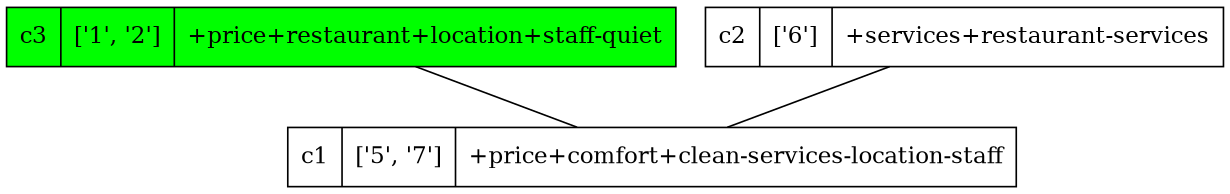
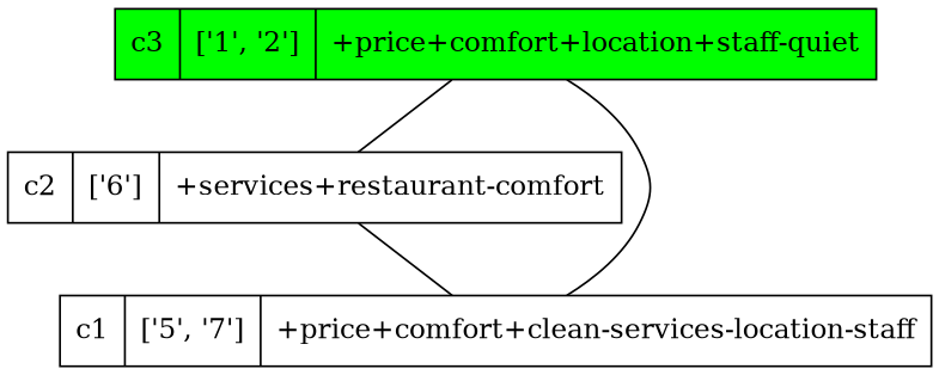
  strict digraph {
    node [shape=record]
    edge [dir=none]
-   n1 [fillcolor=green label="c3 | ['1', '2'] | +price+restaurant+location+staff-quiet" style=filled]
-   n2 [label="c2 | ['6'] | +services+restaurant-services"]
+   n1 [fillcolor=green label="c3 | ['1', '2'] | +price+comfort+location+staff-quiet" style=filled]
+   n2 [label="c2 | ['6'] | +services+restaurant-comfort"]
    n3 [label="c1 | ['5', '7'] | +price+comfort+clean-services-location-staff"]
+   n1 -> n2
    n1 -> n3
    n2 -> n3
  }
